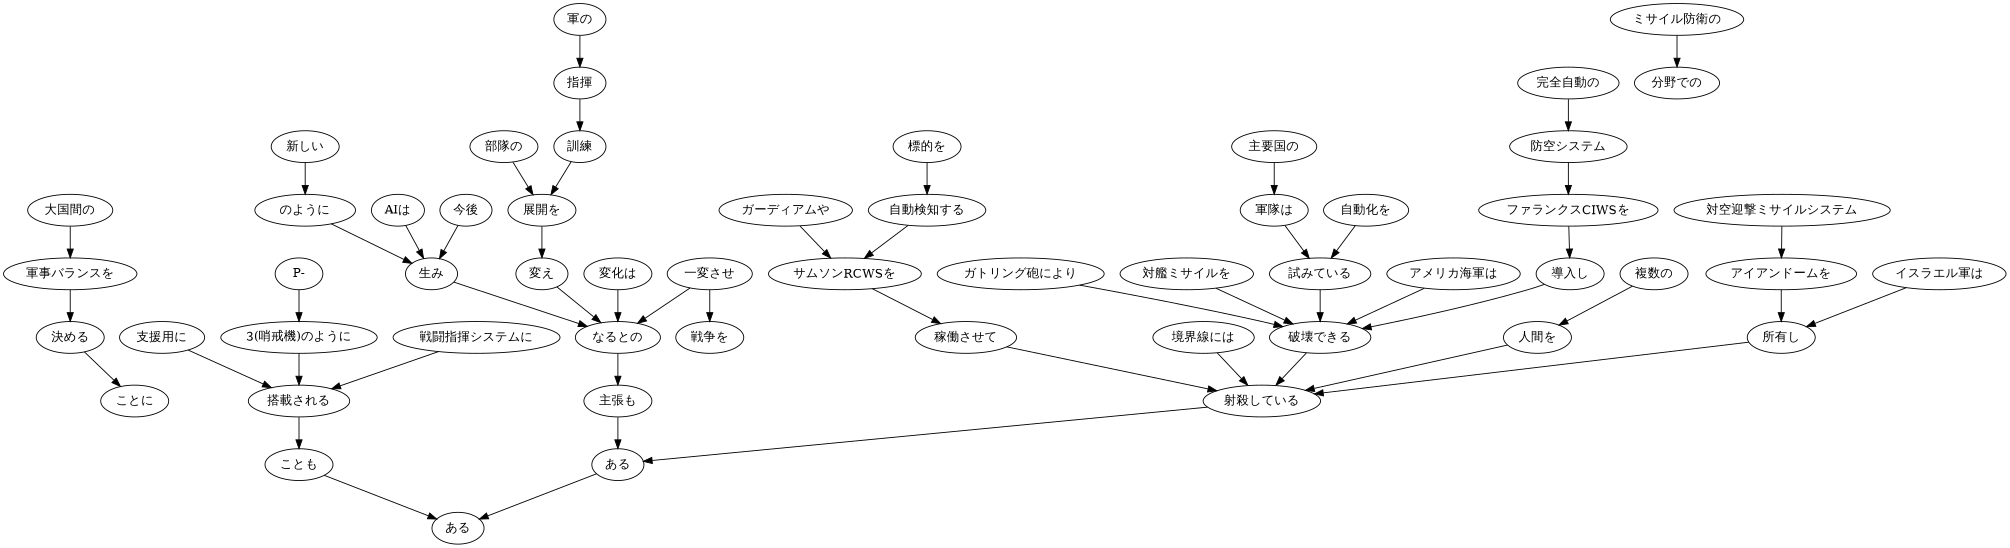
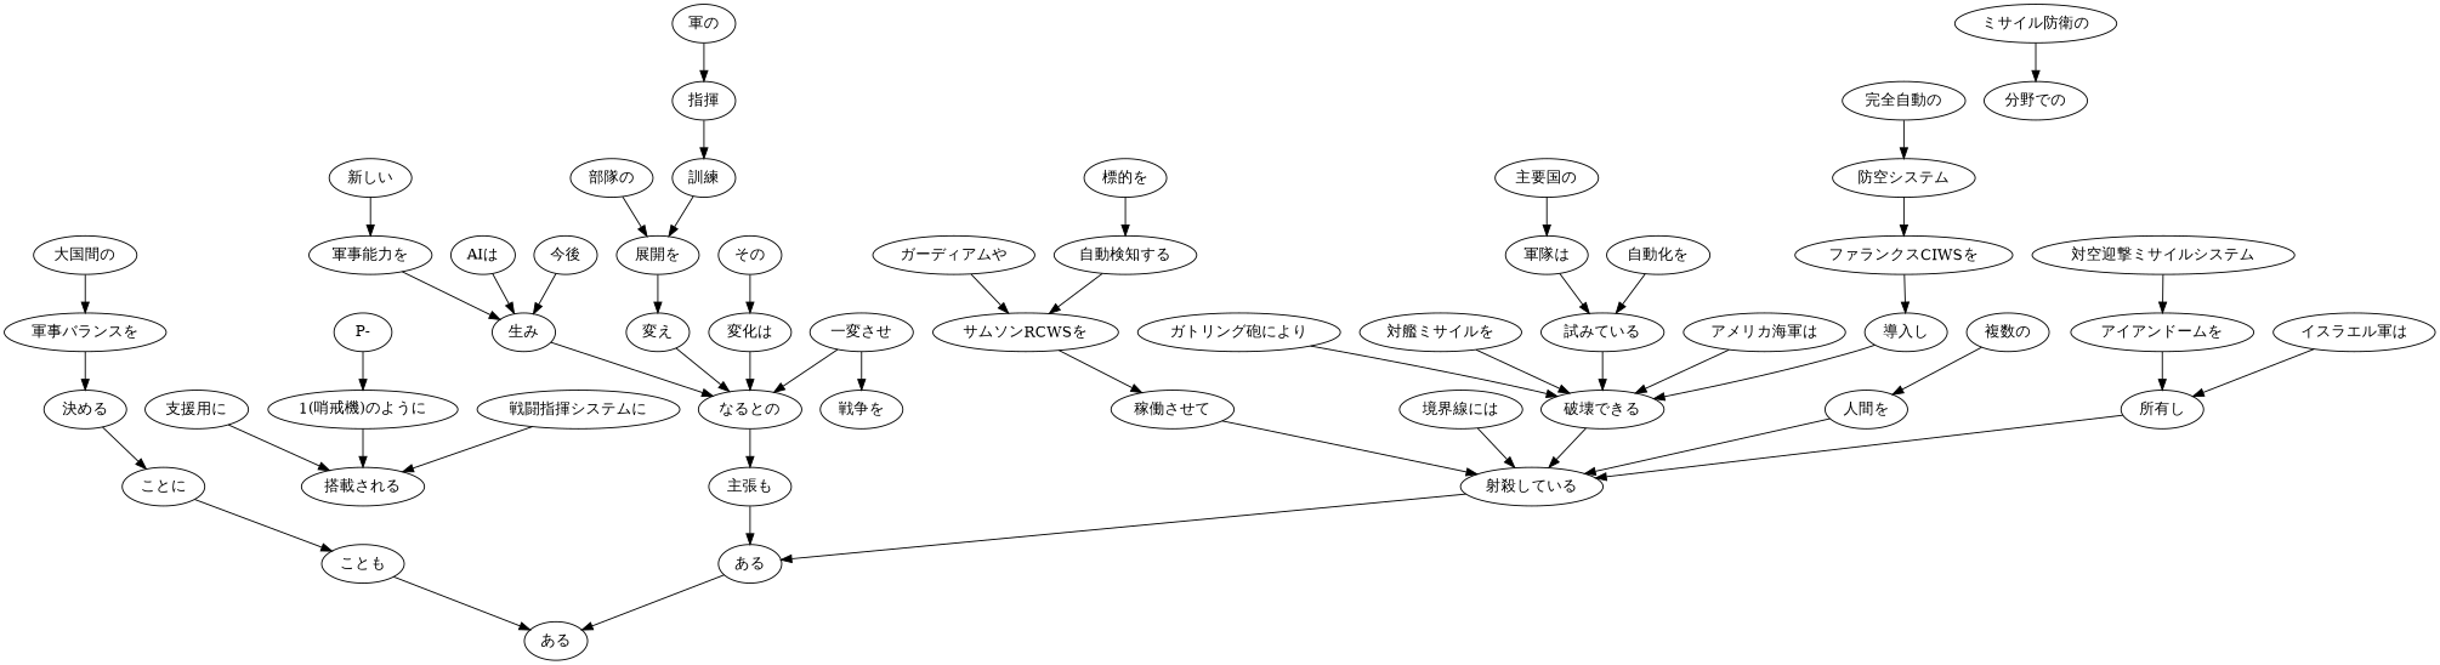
  digraph {
    n1 [label="主要国の"]
    n2 [label="軍隊は"]
    n3 [label="試みている"]
    n4 [label="破壊できる"]
    n5 [label="射殺している"]
    n6 [label="ミサイル防衛の"]
    n7 [label="分野での"]
    n8 [label="自動化を"]
    n9 [label="ある"]
    n10 [label="アメリカ海軍は"]
    n11 [label="完全自動の"]
    n12 [label="防空システム"]
    n13 [label="ファランクスCIWSを"]
    n14 [label="導入し"]
    n15 [label="ガトリング砲により"]
    n16 [label="対艦ミサイルを"]
    n17 [label="ある"]
    n18 [label="イスラエル軍は"]
    n19 [label="所有し"]
    n20 [label="対空迎撃ミサイルシステム"]
    n21 [label="アイアンドームを"]
    n22 [label="境界線には"]
    n23 [label="標的を"]
    n24 [label="自動検知する"]
    n25 [label="サムソンRCWSを"]
    n26 [label="稼働させて"]
    n27 [label="ガーディアムや"]
    n28 [label="複数の"]
    n29 [label="人間を"]
    n30 [label="今後"]
    n31 [label="生み"]
    n32 [label="なるとの"]
    n33 [label="主張も"]
    n34 [label="AIは"]
    n35 [label="新しい"]
-   n36 [label="のように"]
+   n36 [label="軍事能力を"]
    n37 [label="軍の"]
    n38 [label="指揮"]
    n39 [label="訓練"]
    n40 [label="展開を"]
    n41 [label="変え"]
    n42 [label="部隊の"]
    n43 [label="戦争を"]
    n44 [label="一変させ"]
+   n45 [label="その"]
    n46 [label="変化は"]
    n47 [label="大国間の"]
    n48 [label="軍事バランスを"]
    n49 [label="決める"]
    n50 [label="ことに"]
    n51 [label="P-"]
-   n52 [label="3(哨戒機)のように"]
+   n52 [label="1(哨戒機)のように"]
    n53 [label="搭載される"]
    n54 [label="ことも"]
    n55 [label="戦闘指揮システムに"]
    n56 [label="支援用に"]
    n1 -> n2
    n2 -> n3
    n3 -> n4
    n4 -> n5
    n5 -> n9
    n6 -> n7
    n8 -> n3
    n9 -> n17
    n10 -> n4
    n11 -> n12
    n12 -> n13
    n13 -> n14
    n14 -> n4
    n15 -> n4
    n16 -> n4
    n18 -> n19
    n19 -> n5
    n20 -> n21
    n21 -> n19
    n22 -> n5
    n23 -> n24
    n24 -> n25
    n25 -> n26
    n26 -> n5
    n27 -> n25
    n28 -> n29
    n29 -> n5
    n30 -> n31
    n31 -> n32
    n32 -> n33
    n33 -> n9
    n34 -> n31
    n35 -> n36
    n36 -> n31
    n37 -> n38
    n38 -> n39
    n39 -> n40
    n40 -> n41
    n41 -> n32
    n42 -> n40
    n44 -> n32
    n44 -> n43
+   n45 -> n46
    n46 -> n32
    n47 -> n48
    n48 -> n49
    n49 -> n50
    n51 -> n52
    n52 -> n53
-   n53 -> n54
+   n50 -> n54
    n54 -> n17
    n55 -> n53
    n56 -> n53
  }
